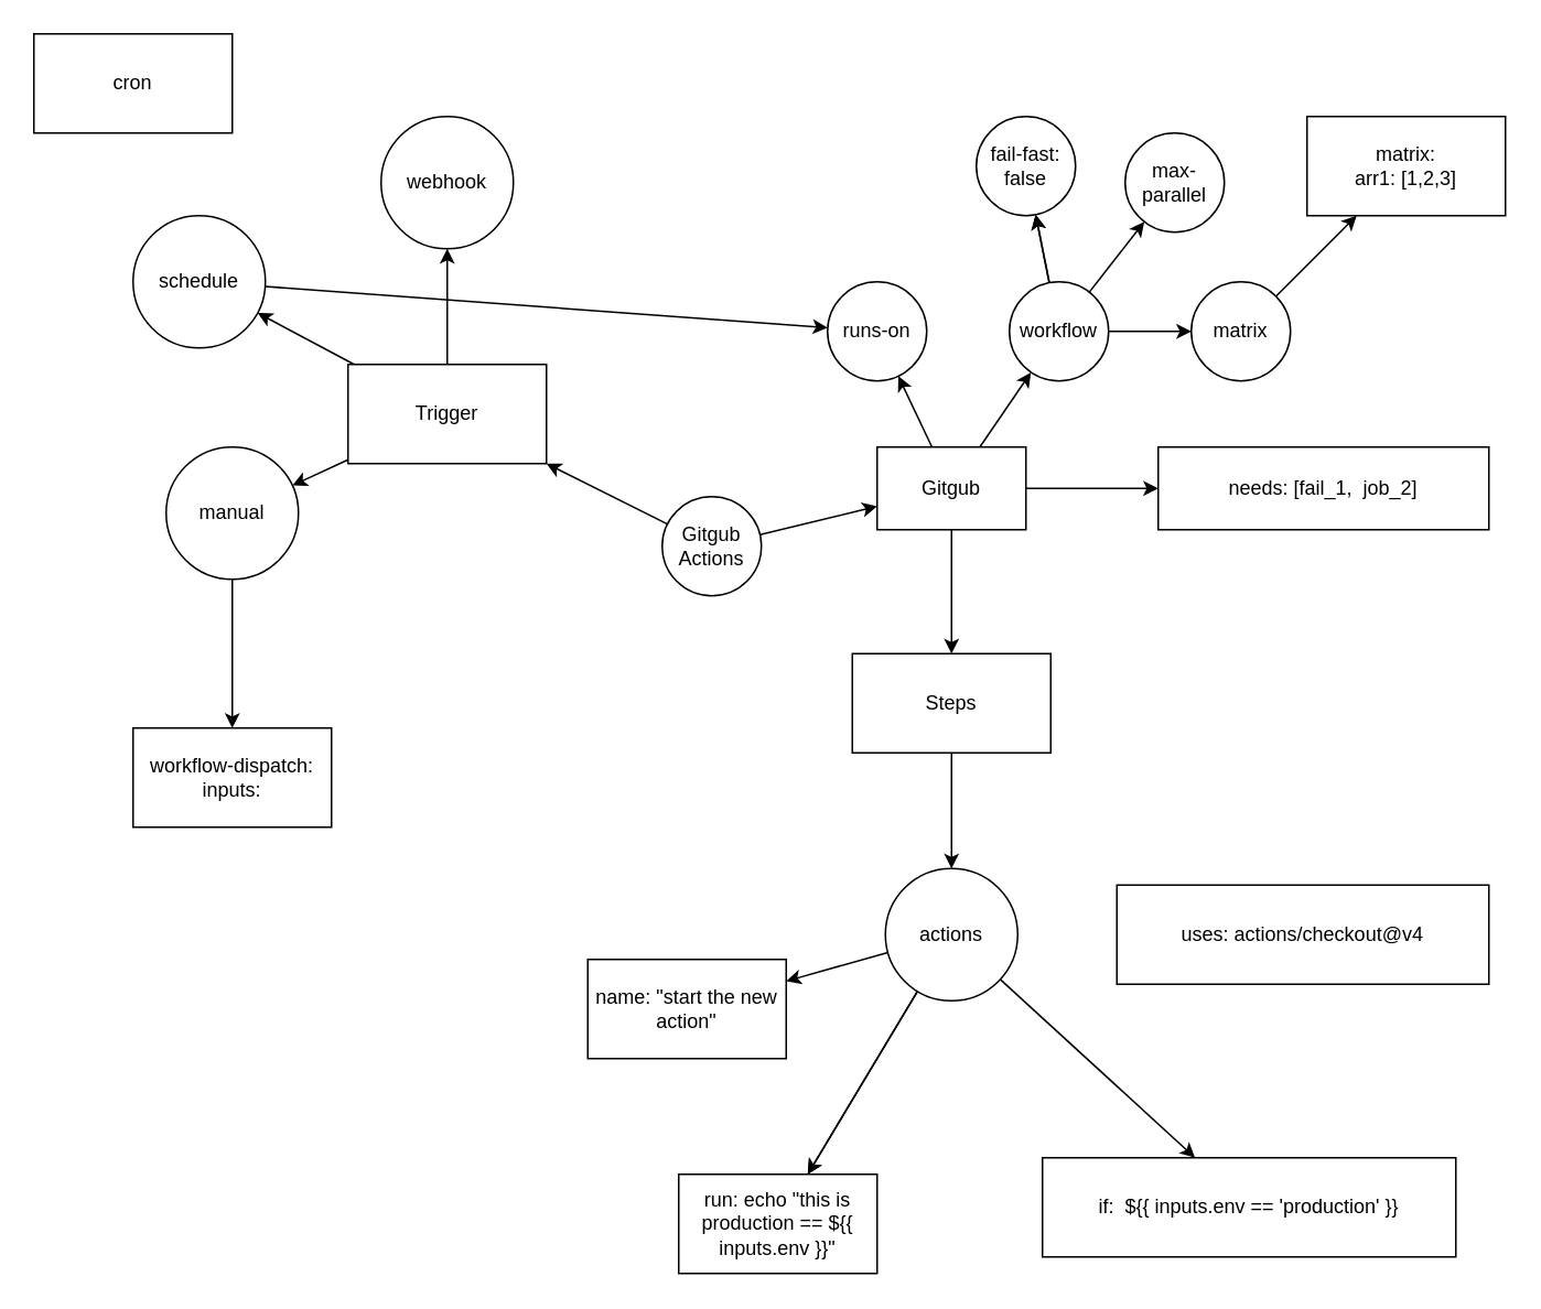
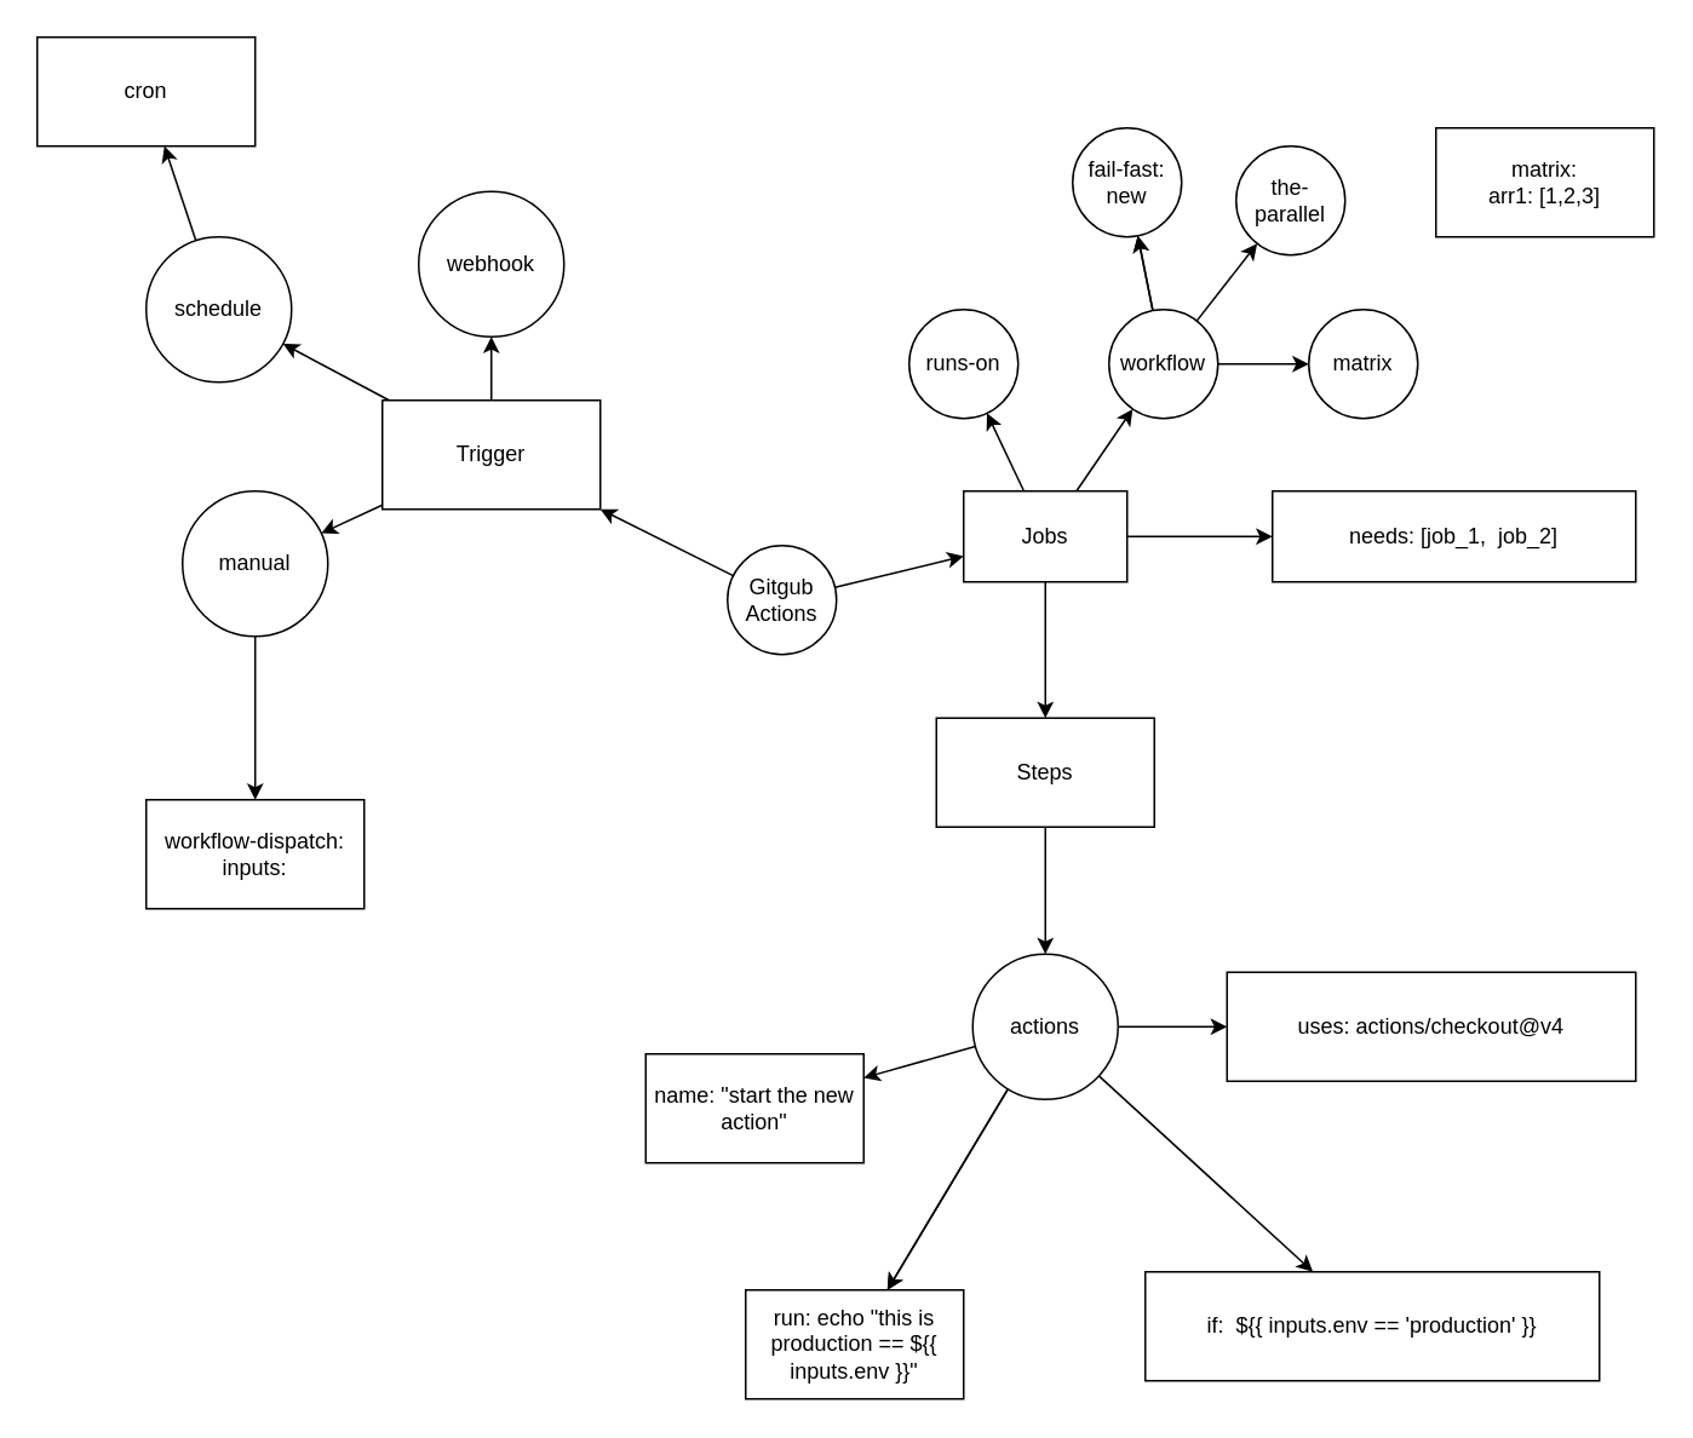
  <mxCell id="0" />
  <mxCell id="1" parent="0" />
  <mxCell id="2" value="" style="edgeStyle=none;html=1;" edge="1" parent="1" source="4" target="8"><mxGeometry relative="1" as="geometry" /></mxCell>
  <mxCell id="3" value="" style="edgeStyle=none;html=1;" edge="1" parent="1" source="4" target="13"><mxGeometry relative="1" as="geometry" /></mxCell>
  <mxCell id="4" value="Gitgub&lt;div&gt;Actions&lt;/div&gt;" style="ellipse;whiteSpace=wrap;html=1;aspect=fixed;" vertex="1" parent="1"><mxGeometry x="400" y="300" width="60" height="60" as="geometry" /></mxCell>
  <mxCell id="5" value="" style="edgeStyle=none;html=1;" edge="1" parent="1" source="8" target="25"><mxGeometry relative="1" as="geometry" /></mxCell>
  <mxCell id="6" value="" style="edgeStyle=none;html=1;" edge="1" parent="1" source="8" target="27"><mxGeometry relative="1" as="geometry" /></mxCell>
  <mxCell id="7" value="" style="edgeStyle=none;html=1;" edge="1" parent="1" source="8" target="29"><mxGeometry relative="1" as="geometry" /></mxCell>
  <mxCell id="8" value="Trigger" style="whiteSpace=wrap;html=1;" vertex="1" parent="1"><mxGeometry x="210" y="220" width="120" height="60" as="geometry" /></mxCell>
  <mxCell id="9" value="" style="edgeStyle=none;html=1;" edge="1" parent="1" source="13" target="14"><mxGeometry relative="1" as="geometry" /></mxCell>
  <mxCell id="10" value="" style="edgeStyle=none;html=1;" edge="1" parent="1" source="13" target="19"><mxGeometry relative="1" as="geometry" /></mxCell>
  <mxCell id="11" value="" style="edgeStyle=none;html=1;" edge="1" parent="1" source="13" target="33"><mxGeometry relative="1" as="geometry" /></mxCell>
  <mxCell id="12" value="" style="edgeStyle=none;html=1;" edge="1" parent="1" source="13" target="44"><mxGeometry relative="1" as="geometry" /></mxCell>
- <mxCell id="13" value="Gitgub" style="whiteSpace=wrap;html=1;" vertex="1" parent="1"><mxGeometry x="530" y="270" width="90" height="50" as="geometry" /></mxCell>
+ <mxCell id="13" value="Jobs" style="whiteSpace=wrap;html=1;" vertex="1" parent="1"><mxGeometry x="530" y="270" width="90" height="50" as="geometry" /></mxCell>
  <mxCell id="14" value="runs-on" style="ellipse;whiteSpace=wrap;html=1;" vertex="1" parent="1"><mxGeometry x="500" y="170" width="60" height="60" as="geometry" /></mxCell>
  <mxCell id="15" value="" style="edgeStyle=none;html=1;" edge="1" parent="1" source="19" target="20"><mxGeometry relative="1" as="geometry" /></mxCell>
  <mxCell id="16" value="" style="edgeStyle=none;html=1;" edge="1" parent="1" source="19" target="20"><mxGeometry relative="1" as="geometry" /></mxCell>
  <mxCell id="17" value="" style="edgeStyle=none;html=1;" edge="1" parent="1" source="19" target="21"><mxGeometry relative="1" as="geometry" /></mxCell>
  <mxCell id="18" value="" style="edgeStyle=none;html=1;" edge="1" parent="1" source="19" target="23"><mxGeometry relative="1" as="geometry" /></mxCell>
  <mxCell id="19" value="workflow" style="ellipse;whiteSpace=wrap;html=1;" vertex="1" parent="1"><mxGeometry x="610" y="170" width="60" height="60" as="geometry" /></mxCell>
- <mxCell id="20" value="fail-fast: false" style="ellipse;whiteSpace=wrap;html=1;" vertex="1" parent="1"><mxGeometry x="590" y="70" width="60" height="60" as="geometry" /></mxCell>
- <mxCell id="21" value="max-parallel" style="ellipse;whiteSpace=wrap;html=1;" vertex="1" parent="1"><mxGeometry x="680" y="80" width="60" height="60" as="geometry" /></mxCell>
- <mxCell id="22" value="" style="edgeStyle=none;html=1;" edge="1" parent="1" source="23" target="24"><mxGeometry relative="1" as="geometry" /></mxCell>
+ <mxCell id="20" value="fail-fast: new" style="ellipse;whiteSpace=wrap;html=1;" vertex="1" parent="1"><mxGeometry x="590" y="70" width="60" height="60" as="geometry" /></mxCell>
+ <mxCell id="21" value="the-parallel" style="ellipse;whiteSpace=wrap;html=1;" vertex="1" parent="1"><mxGeometry x="680" y="80" width="60" height="60" as="geometry" /></mxCell>
  <mxCell id="23" value="matrix" style="ellipse;whiteSpace=wrap;html=1;" vertex="1" parent="1"><mxGeometry x="720" y="170" width="60" height="60" as="geometry" /></mxCell>
  <mxCell id="24" value="matrix:&lt;br&gt;arr1: [1,2,3]" style="whiteSpace=wrap;html=1;" vertex="1" parent="1"><mxGeometry x="790" y="70" width="120" height="60" as="geometry" /></mxCell>
- <mxCell id="25" value="webhook" style="ellipse;whiteSpace=wrap;html=1;" vertex="1" parent="1"><mxGeometry x="230" y="70" width="80" height="80" as="geometry" /></mxCell>
- <mxCell id="26" value="" style="edgeStyle=none;html=1;" edge="1" parent="1" source="27" target="14"><mxGeometry relative="1" as="geometry" /></mxCell>
+ <mxCell id="25" value="webhook" style="ellipse;whiteSpace=wrap;html=1;" vertex="1" parent="1"><mxGeometry x="230" y="105" width="80" height="80" as="geometry" /></mxCell>
+ <mxCell id="26" value="" style="edgeStyle=none;html=1;" edge="1" parent="1" source="27" target="31"><mxGeometry relative="1" as="geometry" /></mxCell>
  <mxCell id="27" value="schedule" style="ellipse;whiteSpace=wrap;html=1;" vertex="1" parent="1"><mxGeometry x="80" y="130" width="80" height="80" as="geometry" /></mxCell>
  <mxCell id="28" value="" style="edgeStyle=none;html=1;" edge="1" parent="1" source="29" target="30"><mxGeometry relative="1" as="geometry" /></mxCell>
  <mxCell id="29" value="manual" style="ellipse;whiteSpace=wrap;html=1;" vertex="1" parent="1"><mxGeometry x="100" y="270" width="80" height="80" as="geometry" /></mxCell>
  <mxCell id="30" value="workflow-dispatch:&lt;div&gt;inputs:&lt;/div&gt;" style="whiteSpace=wrap;html=1;" vertex="1" parent="1"><mxGeometry x="80" y="440" width="120" height="60" as="geometry" /></mxCell>
  <mxCell id="31" value="cron" style="whiteSpace=wrap;html=1;" vertex="1" parent="1"><mxGeometry x="20" y="20" width="120" height="60" as="geometry" /></mxCell>
  <mxCell id="32" value="" style="edgeStyle=none;html=1;" edge="1" parent="1" source="33" target="39"><mxGeometry relative="1" as="geometry" /></mxCell>
  <mxCell id="33" value="Steps" style="whiteSpace=wrap;html=1;" vertex="1" parent="1"><mxGeometry x="515" y="395" width="120" height="60" as="geometry" /></mxCell>
+ <mxCell id="34" value="" style="edgeStyle=none;html=1;" edge="1" parent="1" source="39" target="40"><mxGeometry relative="1" as="geometry" /></mxCell>
  <mxCell id="35" value="" style="edgeStyle=none;html=1;" edge="1" parent="1" source="39" target="41"><mxGeometry relative="1" as="geometry" /></mxCell>
  <mxCell id="36" value="" style="edgeStyle=none;html=1;" edge="1" parent="1" source="39" target="42"><mxGeometry relative="1" as="geometry" /></mxCell>
  <mxCell id="37" value="" style="edgeStyle=none;html=1;" edge="1" parent="1" source="39" target="42"><mxGeometry relative="1" as="geometry" /></mxCell>
  <mxCell id="38" value="" style="edgeStyle=none;html=1;" edge="1" parent="1" source="39" target="43"><mxGeometry relative="1" as="geometry" /></mxCell>
  <mxCell id="39" value="actions" style="ellipse;whiteSpace=wrap;html=1;" vertex="1" parent="1"><mxGeometry x="535" y="525" width="80" height="80" as="geometry" /></mxCell>
  <mxCell id="40" value="uses: actions/checkout@v4" style="whiteSpace=wrap;html=1;" vertex="1" parent="1"><mxGeometry x="675" y="535" width="225" height="60" as="geometry" /></mxCell>
  <mxCell id="41" value="name: &quot;start the new action&quot;" style="whiteSpace=wrap;html=1;" vertex="1" parent="1"><mxGeometry x="355" y="580" width="120" height="60" as="geometry" /></mxCell>
  <mxCell id="42" value="run: echo &quot;this is production == ${{ inputs.env }}&quot;" style="whiteSpace=wrap;html=1;" vertex="1" parent="1"><mxGeometry x="410" y="710" width="120" height="60" as="geometry" /></mxCell>
  <mxCell id="43" value="if:&amp;nbsp; ${{ inputs.env == 'production' }}" style="whiteSpace=wrap;html=1;" vertex="1" parent="1"><mxGeometry x="630" y="700" width="250" height="60" as="geometry" /></mxCell>
- <mxCell id="44" value="needs: [fail_1,&amp;nbsp; job_2]" style="whiteSpace=wrap;html=1;" vertex="1" parent="1"><mxGeometry x="700" y="270" width="200" height="50" as="geometry" /></mxCell>
+ <mxCell id="44" value="needs: [job_1,&amp;nbsp; job_2]" style="whiteSpace=wrap;html=1;" vertex="1" parent="1"><mxGeometry x="700" y="270" width="200" height="50" as="geometry" /></mxCell>
